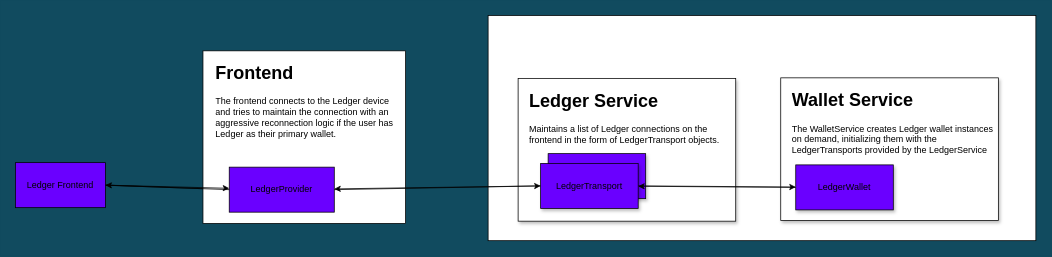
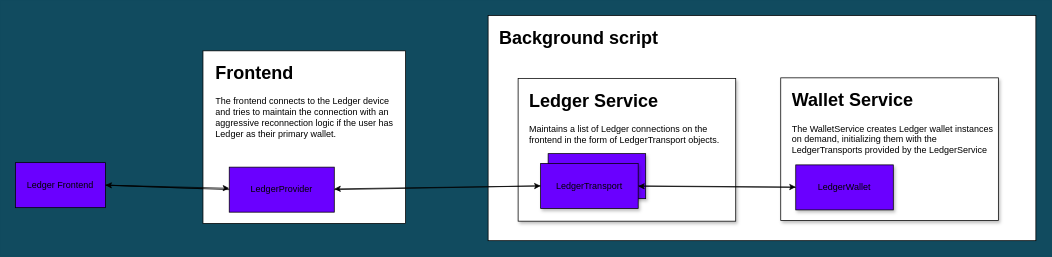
  <mxCell id="0" />
  <mxCell id="1" parent="0" />
  <mxCell id="2" value="" style="rounded=0;whiteSpace=wrap;html=1;" vertex="1" parent="1"><mxGeometry x="650" y="20" width="730" height="300" as="geometry" /></mxCell>
  <mxCell id="3" style="edgeStyle=none;html=1;exitX=1;exitY=0.5;exitDx=0;exitDy=0;entryX=0;entryY=0.5;entryDx=0;entryDy=0;" edge="1" parent="1" source="4" target="19"><mxGeometry relative="1" as="geometry" /></mxCell>
  <mxCell id="4" value="Ledger Frontend" style="rounded=0;whiteSpace=wrap;html=1;fillColor=#6A00FF;" vertex="1" parent="1"><mxGeometry x="20" y="216" width="120" height="60" as="geometry" /></mxCell>
+ <mxCell id="5" value="&lt;h1&gt;Background script&lt;/h1&gt;" style="text;html=1;strokeColor=none;fillColor=none;spacing=5;spacingTop=-20;whiteSpace=wrap;overflow=hidden;rounded=0;" vertex="1" parent="1"><mxGeometry x="660" y="30" width="590" height="50" as="geometry" /></mxCell>
  <mxCell id="6" value="" style="group" vertex="1" connectable="0" parent="1"><mxGeometry x="690" y="104" width="300" height="190" as="geometry" /></mxCell>
  <mxCell id="7" value="" style="rounded=0;whiteSpace=wrap;html=1;shadow=1;" vertex="1" parent="6"><mxGeometry width="290" height="190" as="geometry" /></mxCell>
  <mxCell id="8" value="LedgerTransport" style="rounded=0;whiteSpace=wrap;html=1;fillColor=#6A00FF;shadow=1;" vertex="1" parent="6"><mxGeometry x="40" y="100" width="130" height="60" as="geometry" /></mxCell>
  <mxCell id="9" value="&lt;h1&gt;Ledger Service&lt;/h1&gt;&lt;div&gt;Maintains a list of Ledger connections on the frontend in the form of LedgerTransport objects.&lt;/div&gt;" style="text;html=1;strokeColor=none;fillColor=none;spacing=5;spacingTop=-20;whiteSpace=wrap;overflow=hidden;rounded=0;" vertex="1" parent="6"><mxGeometry x="10" y="10" width="290" height="90" as="geometry" /></mxCell>
  <mxCell id="10" value="LedgerTransport" style="rounded=0;whiteSpace=wrap;html=1;fillColor=#6A00FF;shadow=1;" vertex="1" parent="6"><mxGeometry x="30" y="113" width="130" height="60" as="geometry" /></mxCell>
  <mxCell id="11" value="" style="group" vertex="1" connectable="0" parent="1"><mxGeometry x="1040" y="103" width="300" height="190" as="geometry" /></mxCell>
  <mxCell id="12" value="" style="rounded=0;whiteSpace=wrap;html=1;shadow=1;" vertex="1" parent="11"><mxGeometry width="290" height="190" as="geometry" /></mxCell>
  <mxCell id="13" value="&lt;h1&gt;Wallet Service&lt;/h1&gt;&lt;div&gt;The WalletService creates Ledger wallet instances on demand, initializing them with the LedgerTransports provided by the LedgerService&lt;/div&gt;" style="text;html=1;strokeColor=none;fillColor=none;spacing=5;spacingTop=-20;whiteSpace=wrap;overflow=hidden;rounded=0;" vertex="1" parent="11"><mxGeometry x="10" y="10" width="290" height="110" as="geometry" /></mxCell>
  <mxCell id="14" value="LedgerWallet" style="rounded=0;whiteSpace=wrap;html=1;fillColor=#6A00FF;shadow=1;" vertex="1" parent="11"><mxGeometry x="20" y="116" width="130" height="60" as="geometry" /></mxCell>
  <mxCell id="15" style="edgeStyle=none;html=1;exitX=0;exitY=0.5;exitDx=0;exitDy=0;" edge="1" parent="1" source="14" target="10"><mxGeometry relative="1" as="geometry" /></mxCell>
  <mxCell id="16" style="edgeStyle=none;html=1;exitX=1;exitY=0.5;exitDx=0;exitDy=0;" edge="1" parent="1" source="10" target="14"><mxGeometry relative="1" as="geometry" /></mxCell>
  <mxCell id="17" value="" style="group" vertex="1" connectable="0" parent="1"><mxGeometry x="270" y="67" width="270" height="230" as="geometry" /></mxCell>
  <mxCell id="18" value="" style="rounded=0;whiteSpace=wrap;html=1;" vertex="1" parent="17"><mxGeometry width="270" height="230" as="geometry" /></mxCell>
  <mxCell id="19" value="LedgerProvider" style="rounded=0;whiteSpace=wrap;html=1;fillColor=#6A00FF;" vertex="1" parent="17"><mxGeometry x="35" y="155" width="140" height="60" as="geometry" /></mxCell>
  <mxCell id="20" value="&lt;h1&gt;Frontend&lt;/h1&gt;&lt;div&gt;The frontend connects to the Ledger device and tries to maintain the connection with an aggressive reconnection logic if the user has Ledger as their primary wallet.&lt;br&gt;&lt;/div&gt;" style="text;html=1;strokeColor=none;fillColor=none;spacing=5;spacingTop=-20;whiteSpace=wrap;overflow=hidden;rounded=0;" vertex="1" parent="17"><mxGeometry x="12" y="10" width="250" height="120" as="geometry" /></mxCell>
  <mxCell id="21" style="edgeStyle=none;html=1;exitX=1;exitY=0.5;exitDx=0;exitDy=0;" edge="1" parent="1" source="4" target="19"><mxGeometry relative="1" as="geometry" /></mxCell>
  <mxCell id="22" style="edgeStyle=none;html=1;exitX=0;exitY=0.5;exitDx=0;exitDy=0;entryX=1;entryY=0.5;entryDx=0;entryDy=0;" edge="1" parent="1" source="19" target="4"><mxGeometry relative="1" as="geometry" /></mxCell>
  <mxCell id="23" style="edgeStyle=none;html=1;exitX=0;exitY=0.5;exitDx=0;exitDy=0;" edge="1" parent="1" source="10" target="19"><mxGeometry relative="1" as="geometry" /></mxCell>
  <mxCell id="24" style="edgeStyle=none;html=1;exitX=1;exitY=0.5;exitDx=0;exitDy=0;entryX=0;entryY=0.5;entryDx=0;entryDy=0;" edge="1" parent="1" source="19" target="10"><mxGeometry relative="1" as="geometry" /></mxCell>
